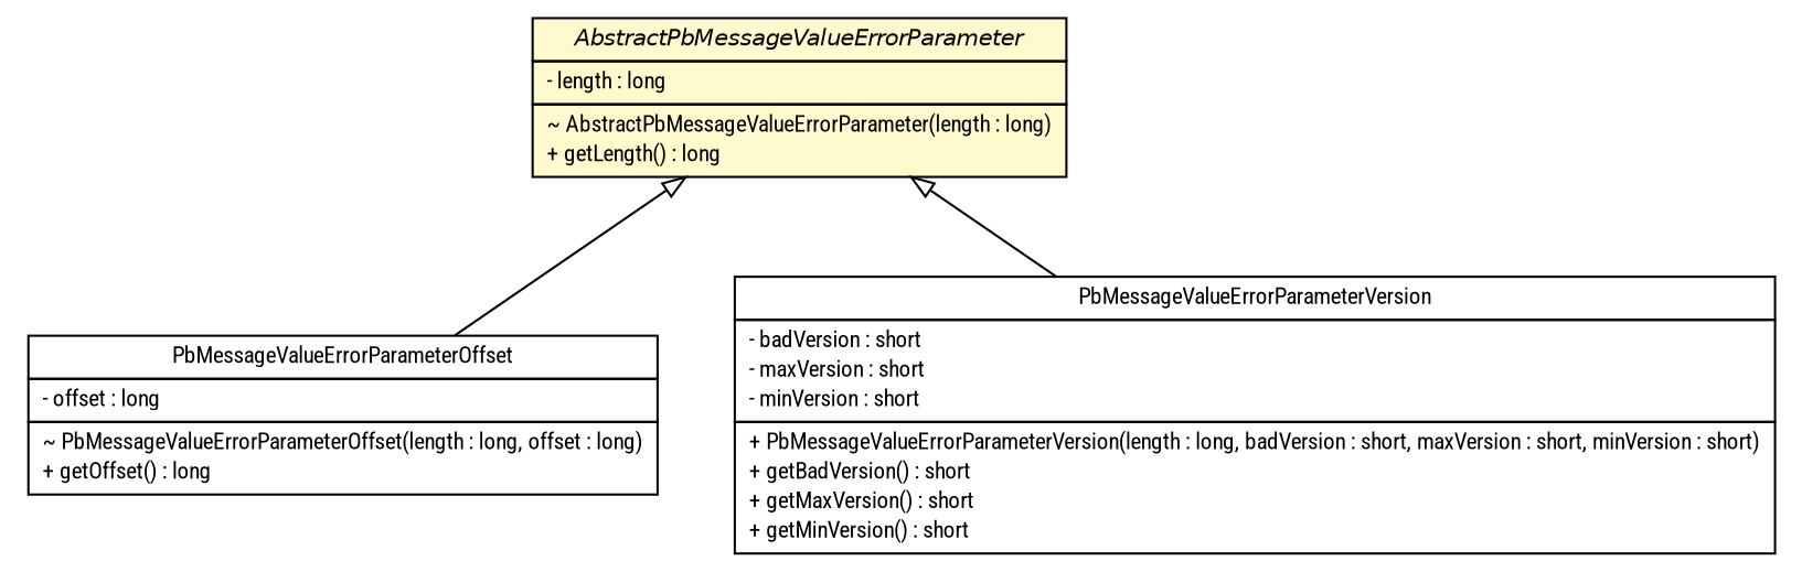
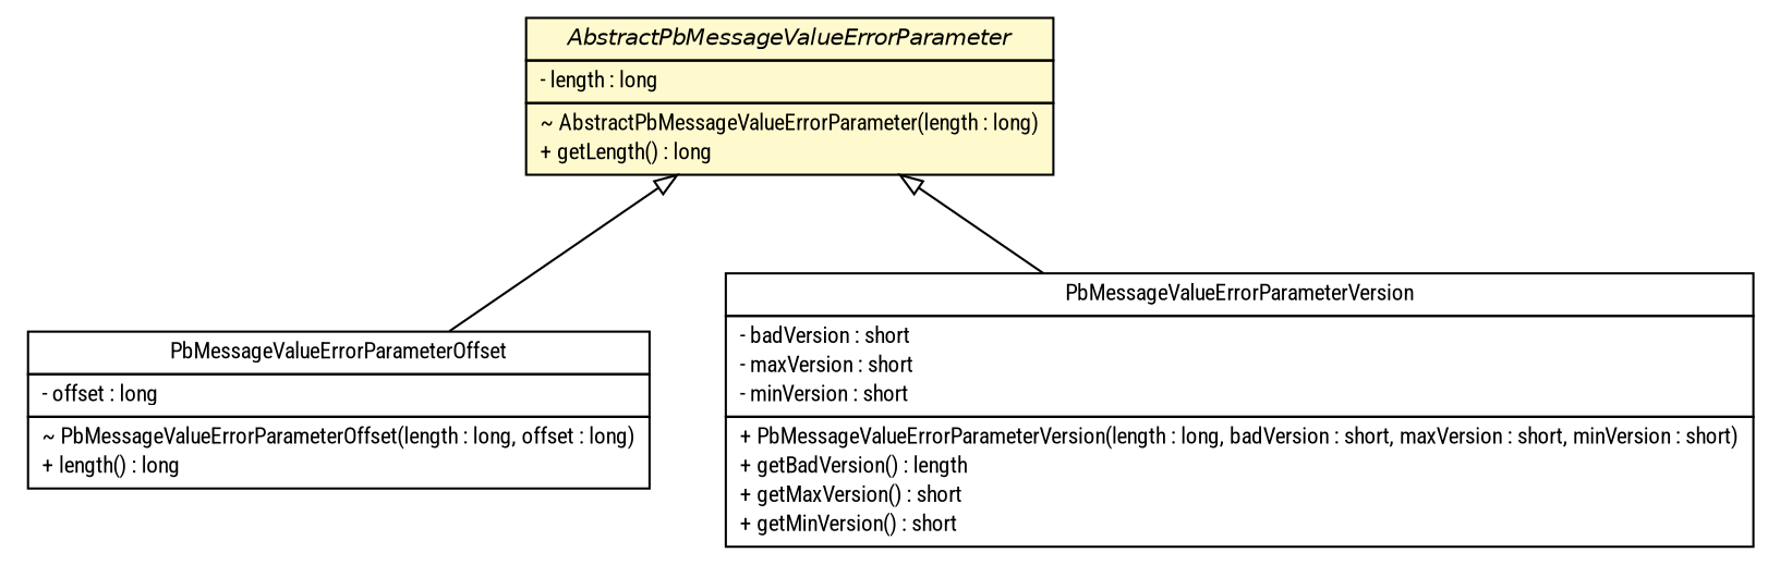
  digraph {
    fontname="Roboto Condensed"
    nodesep=0.25
    ranksep=0.5
    node [fontcolor=black fontname="Roboto Condensed" fontsize=10.0 shape=plaintext]
    edge [arrowtail=empty dir=back fontname="Roboto Condensed" fontsize=10 headport=p labelfontname=Helvetica labelfontsize=10 tailport=p]
-   n1 [label=<<table title="org.ietf.nea.pb.message.util.PbMessageValueErrorParameterOffset" border="0" cellborder="1" cellspacing="0" cellpadding="2" port="p" href="./PbMessageValueErrorParameterOffset.html"> 		<tr><td><table border="0" cellspacing="0" cellpadding="1"> <tr><td align="center" balign="center"> PbMessageValueErrorParameterOffset </td></tr> 		</table></td></tr> 		<tr><td><table border="0" cellspacing="0" cellpadding="1"> <tr><td align="left" balign="left"> - offset : long </td></tr> 		</table></td></tr> 		<tr><td><table border="0" cellspacing="0" cellpadding="1"> <tr><td align="left" balign="left"> ~ PbMessageValueErrorParameterOffset(length : long, offset : long) </td></tr> <tr><td align="left" balign="left"> + getOffset() : long </td></tr> 		</table></td></tr> 		</table>>]
+   n1 [label=<<table title="org.ietf.nea.pb.message.util.PbMessageValueErrorParameterOffset" border="0" cellborder="1" cellspacing="0" cellpadding="2" port="p" href="./PbMessageValueErrorParameterOffset.html"> 		<tr><td><table border="0" cellspacing="0" cellpadding="1"> <tr><td align="center" balign="center"> PbMessageValueErrorParameterOffset </td></tr> 		</table></td></tr> 		<tr><td><table border="0" cellspacing="0" cellpadding="1"> <tr><td align="left" balign="left"> - offset : long </td></tr> 		</table></td></tr> 		<tr><td><table border="0" cellspacing="0" cellpadding="1"> <tr><td align="left" balign="left"> ~ PbMessageValueErrorParameterOffset(length : long, offset : long) </td></tr> <tr><td align="left" balign="left"> + length() : long </td></tr> 		</table></td></tr> 		</table>>]
    n2 [label=<<table title="org.ietf.nea.pb.message.util.AbstractPbMessageValueErrorParameter" border="0" cellborder="1" cellspacing="0" cellpadding="2" port="p" bgcolor="lemonChiffon" href="./AbstractPbMessageValueErrorParameter.html"> 		<tr><td><table border="0" cellspacing="0" cellpadding="1"> <tr><td align="center" balign="center"><font face="Helvetica-Oblique"> AbstractPbMessageValueErrorParameter </font></td></tr> 		</table></td></tr> 		<tr><td><table border="0" cellspacing="0" cellpadding="1"> <tr><td align="left" balign="left"> - length : long </td></tr> 		</table></td></tr> 		<tr><td><table border="0" cellspacing="0" cellpadding="1"> <tr><td align="left" balign="left"> ~ AbstractPbMessageValueErrorParameter(length : long) </td></tr> <tr><td align="left" balign="left"> + getLength() : long </td></tr> 		</table></td></tr> 		</table>>]
-   n3 [label=<<table title="org.ietf.nea.pb.message.util.PbMessageValueErrorParameterVersion" border="0" cellborder="1" cellspacing="0" cellpadding="2" port="p" href="./PbMessageValueErrorParameterVersion.html"> 		<tr><td><table border="0" cellspacing="0" cellpadding="1"> <tr><td align="center" balign="center"> PbMessageValueErrorParameterVersion </td></tr> 		</table></td></tr> 		<tr><td><table border="0" cellspacing="0" cellpadding="1"> <tr><td align="left" balign="left"> - badVersion : short </td></tr> <tr><td align="left" balign="left"> - maxVersion : short </td></tr> <tr><td align="left" balign="left"> - minVersion : short </td></tr> 		</table></td></tr> 		<tr><td><table border="0" cellspacing="0" cellpadding="1"> <tr><td align="left" balign="left"> + PbMessageValueErrorParameterVersion(length : long, badVersion : short, maxVersion : short, minVersion : short) </td></tr> <tr><td align="left" balign="left"> + getBadVersion() : short </td></tr> <tr><td align="left" balign="left"> + getMaxVersion() : short </td></tr> <tr><td align="left" balign="left"> + getMinVersion() : short </td></tr> 		</table></td></tr> 		</table>>]
+   n3 [label=<<table title="org.ietf.nea.pb.message.util.PbMessageValueErrorParameterVersion" border="0" cellborder="1" cellspacing="0" cellpadding="2" port="p" href="./PbMessageValueErrorParameterVersion.html"> 		<tr><td><table border="0" cellspacing="0" cellpadding="1"> <tr><td align="center" balign="center"> PbMessageValueErrorParameterVersion </td></tr> 		</table></td></tr> 		<tr><td><table border="0" cellspacing="0" cellpadding="1"> <tr><td align="left" balign="left"> - badVersion : short </td></tr> <tr><td align="left" balign="left"> - maxVersion : short </td></tr> <tr><td align="left" balign="left"> - minVersion : short </td></tr> 		</table></td></tr> 		<tr><td><table border="0" cellspacing="0" cellpadding="1"> <tr><td align="left" balign="left"> + PbMessageValueErrorParameterVersion(length : long, badVersion : short, maxVersion : short, minVersion : short) </td></tr> <tr><td align="left" balign="left"> + getBadVersion() : length </td></tr> <tr><td align="left" balign="left"> + getMaxVersion() : short </td></tr> <tr><td align="left" balign="left"> + getMinVersion() : short </td></tr> 		</table></td></tr> 		</table>>]
    n2 -> n1
    n2 -> n3
  }
